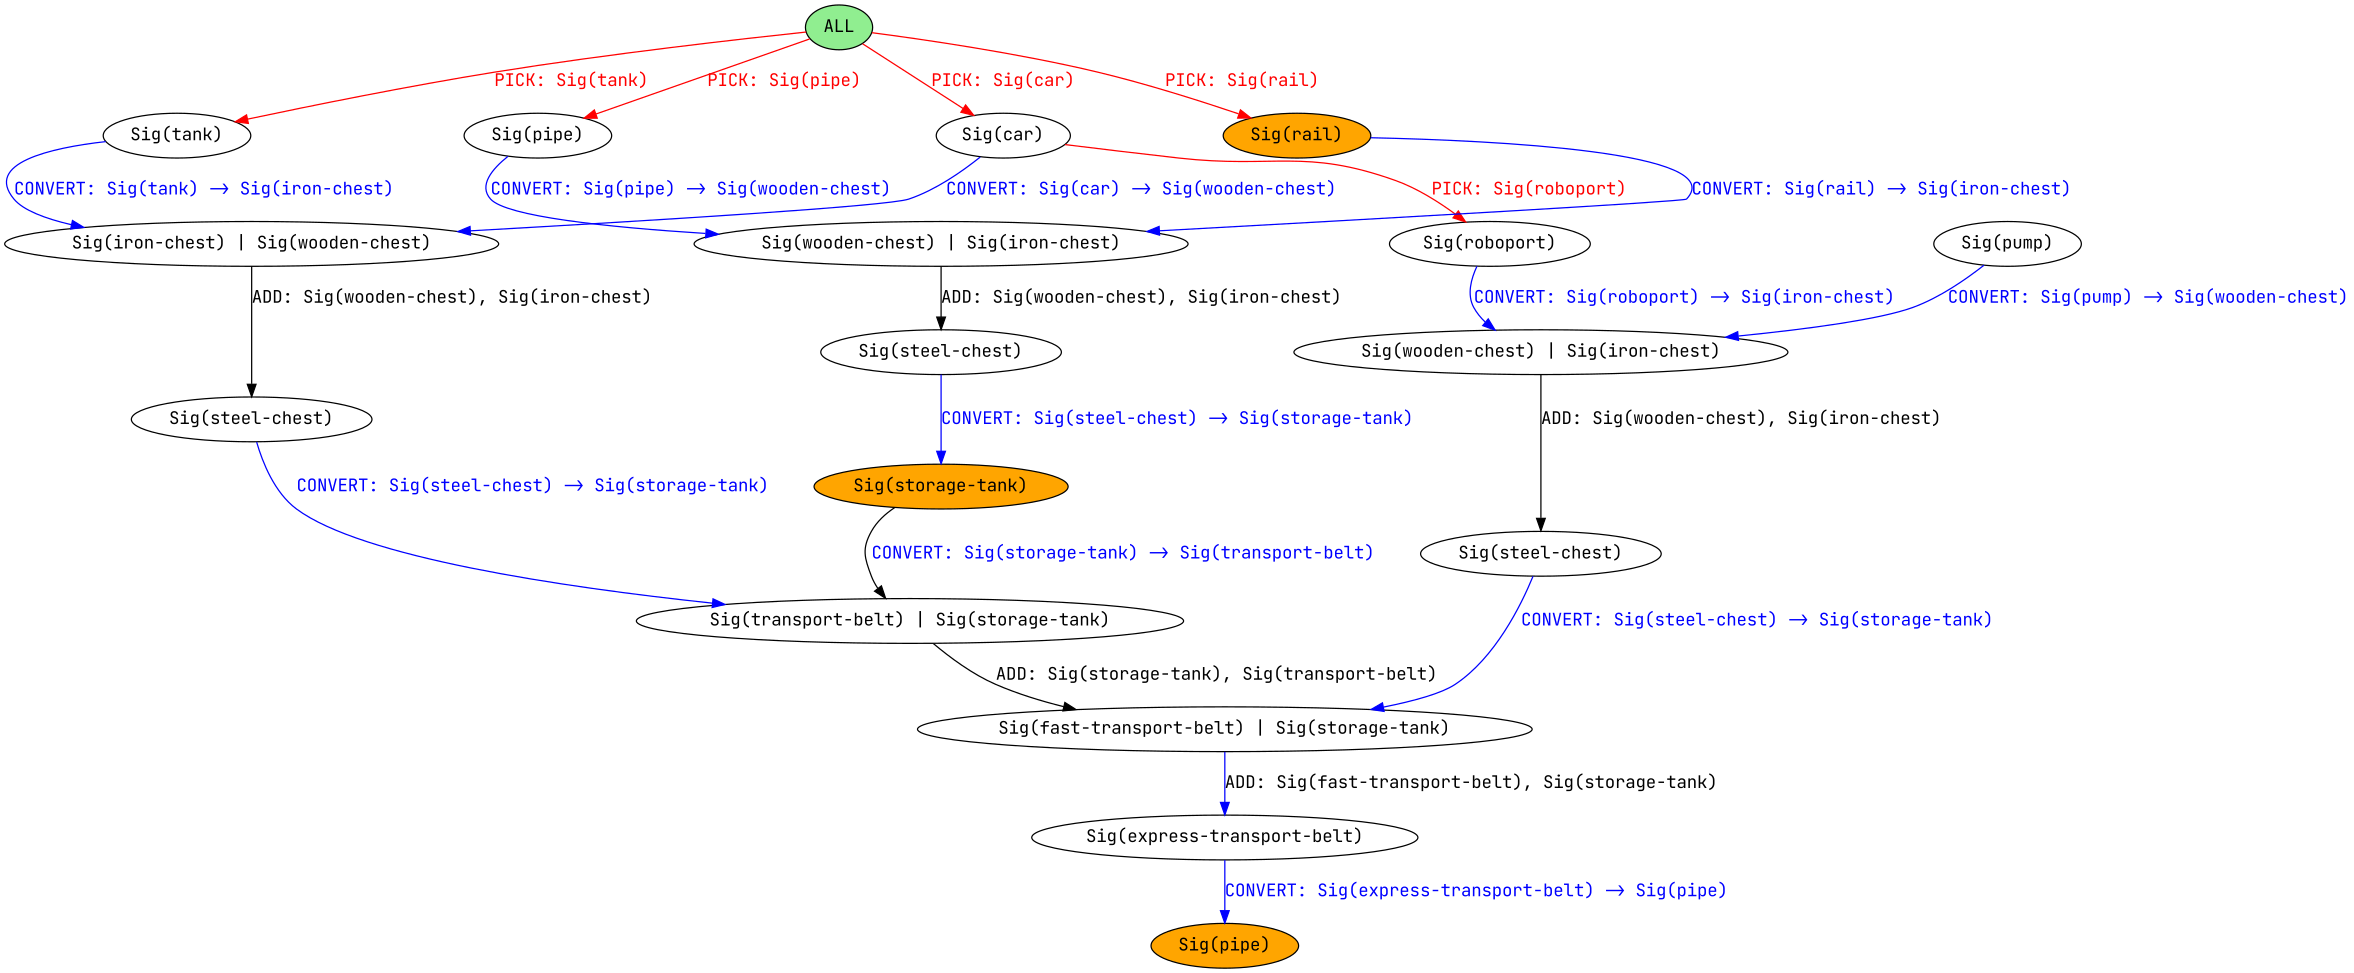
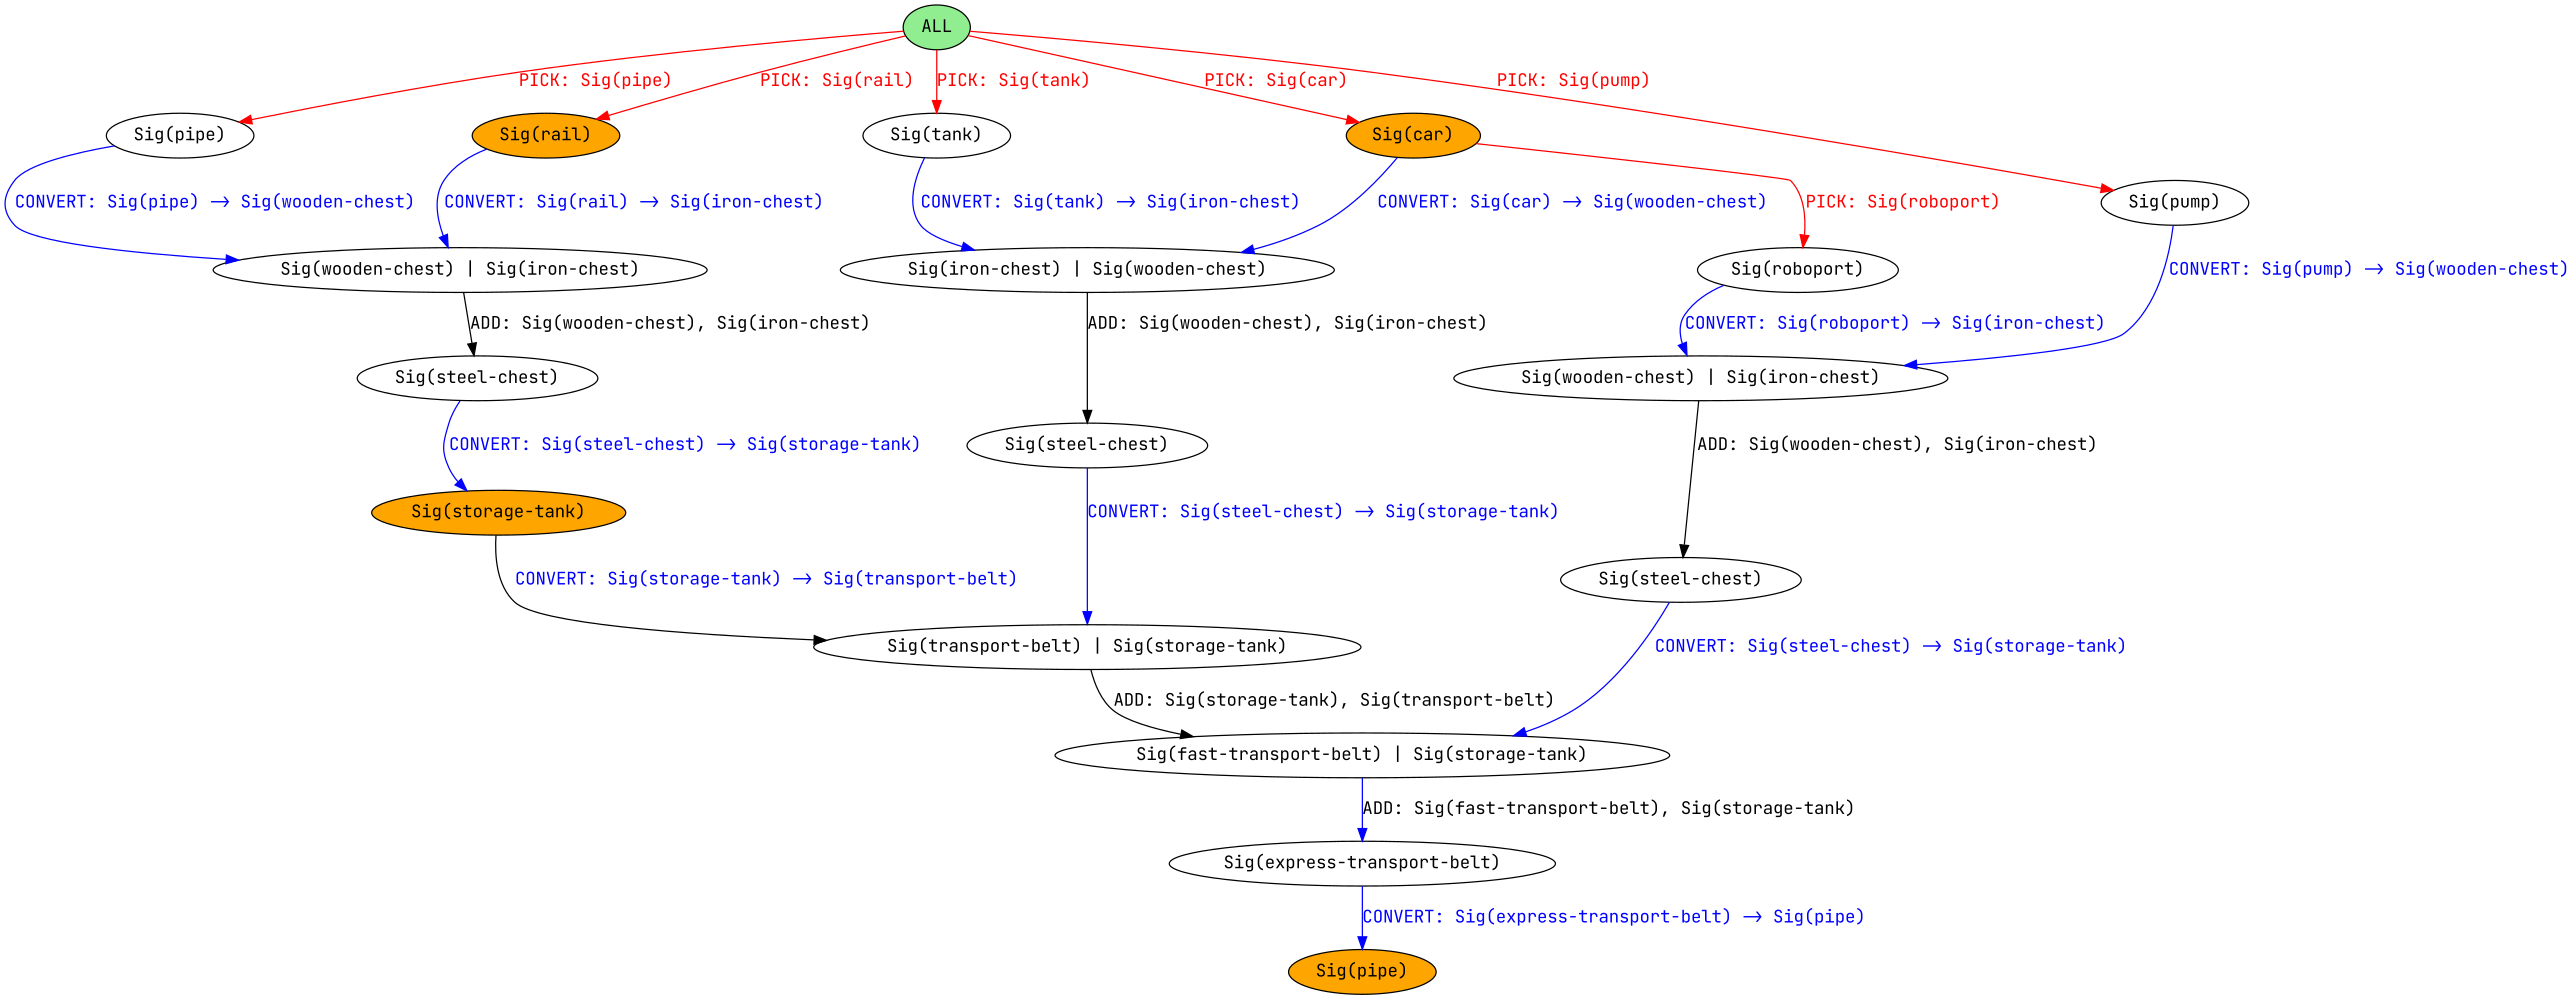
  strict digraph {
    fontname="JetBrains Mono"
    nodesep=1
    node [fillcolor=white fontname="JetBrains Mono" style=filled]
    edge [color=blue fontcolor=blue fontname="JetBrains Mono"]
    n1 [label="Sig(iron-chest) | Sig(wooden-chest)"]
    n2 [label="Sig(steel-chest)"]
    n3 [label="Sig(transport-belt) | Sig(storage-tank)"]
    n4 [label="Sig(tank)"]
    n5 [fillcolor=orange label="Sig(pipe)"]
    n6 [fillcolor=lightgreen label=ALL]
    n7 [label="Sig(pipe)"]
    n8 [label="Sig(pump)"]
-   n9 [label="Sig(car)"]
+   n9 [fillcolor=orange label="Sig(car)"]
    n10 [fillcolor=orange label="Sig(rail)"]
    n11 [label="Sig(wooden-chest) | Sig(iron-chest)"]
    n12 [label="Sig(wooden-chest) | Sig(iron-chest)"]
    n13 [label="Sig(roboport)"]
    n14 [label="Sig(steel-chest)"]
    n15 [fillcolor=orange label="Sig(storage-tank)"]
    n16 [label="Sig(fast-transport-belt) | Sig(storage-tank)"]
    n17 [label="Sig(express-transport-belt)"]
    n18 [label="Sig(steel-chest)"]
    n1 -> n2 [color=black fontcolor=black label="ADD: Sig(wooden-chest), Sig(iron-chest)"]
    n2 -> n3 [label="CONVERT: Sig(steel-chest) -> Sig(storage-tank)"]
    n3 -> n16 [color=black fontcolor=black label="ADD: Sig(storage-tank), Sig(transport-belt)"]
    n4 -> n1 [label="CONVERT: Sig(tank) -> Sig(iron-chest)"]
    n6 -> n4 [color=red fontcolor=red label="PICK: Sig(tank)"]
    n6 -> n7 [color=red fontcolor=red label="PICK: Sig(pipe)"]
+   n6 -> n8 [color=red fontcolor=red label="PICK: Sig(pump)"]
    n6 -> n9 [color=red fontcolor=red label="PICK: Sig(car)"]
    n6 -> n10 [color=red fontcolor=red label="PICK: Sig(rail)"]
    n7 -> n11 [label="CONVERT: Sig(pipe) -> Sig(wooden-chest)"]
    n8 -> n12 [label="CONVERT: Sig(pump) -> Sig(wooden-chest)"]
    n9 -> n1 [label="CONVERT: Sig(car) -> Sig(wooden-chest)"]
    n9 -> n13 [color=red fontcolor=red label="PICK: Sig(roboport)"]
    n10 -> n11 [label="CONVERT: Sig(rail) -> Sig(iron-chest)"]
    n11 -> n14 [color=black fontcolor=black label="ADD: Sig(wooden-chest), Sig(iron-chest)"]
    n12 -> n18 [color=black fontcolor=black label="ADD: Sig(wooden-chest), Sig(iron-chest)"]
    n13 -> n12 [label="CONVERT: Sig(roboport) -> Sig(iron-chest)"]
    n14 -> n15 [label="CONVERT: Sig(steel-chest) -> Sig(storage-tank)"]
    n15 -> n3 [color=black label="CONVERT: Sig(storage-tank) -> Sig(transport-belt)"]
    n16 -> n17 [fontcolor=black label="ADD: Sig(fast-transport-belt), Sig(storage-tank)"]
    n17 -> n5 [label="CONVERT: Sig(express-transport-belt) -> Sig(pipe)"]
    n18 -> n16 [label="CONVERT: Sig(steel-chest) -> Sig(storage-tank)"]
  }
